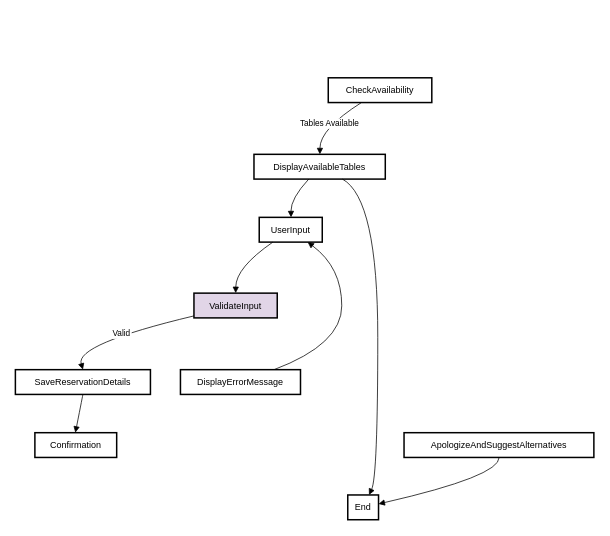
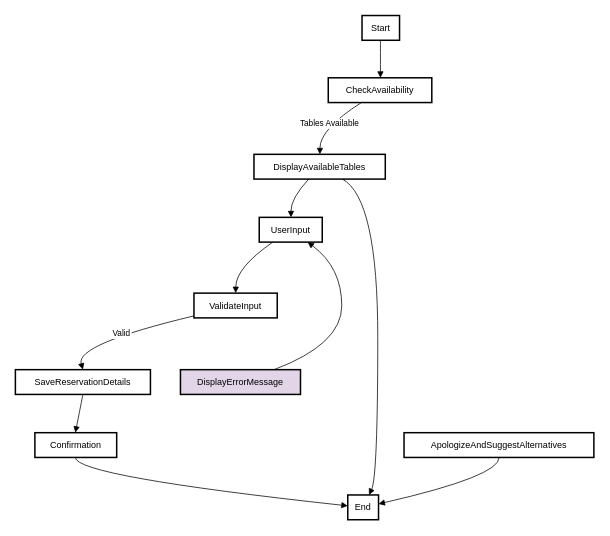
  <mxCell id="0" />
  <mxCell id="1" parent="0" />
+ <mxCell id="2" value="Start" style="whiteSpace=wrap;strokeWidth=2;" vertex="1" parent="1"><mxGeometry x="482" y="20" width="50" height="33" as="geometry" /></mxCell>
  <mxCell id="3" value="CheckAvailability" style="whiteSpace=wrap;strokeWidth=2;" vertex="1" parent="1"><mxGeometry x="437" y="103" width="138" height="33" as="geometry" /></mxCell>
  <mxCell id="4" value="DisplayAvailableTables" style="whiteSpace=wrap;strokeWidth=2;" vertex="1" parent="1"><mxGeometry x="338" y="205" width="175" height="33" as="geometry" /></mxCell>
  <mxCell id="5" value="ApologizeAndSuggestAlternatives" style="whiteSpace=wrap;strokeWidth=2;" vertex="1" parent="1"><mxGeometry x="538" y="576" width="253" height="33" as="geometry" /></mxCell>
  <mxCell id="6" value="UserInput" style="whiteSpace=wrap;strokeWidth=2;" vertex="1" parent="1"><mxGeometry x="345" y="289" width="84" height="33" as="geometry" /></mxCell>
- <mxCell id="7" value="ValidateInput" style="whiteSpace=wrap;strokeWidth=2;fillColor=#e1d5e7;" vertex="1" parent="1"><mxGeometry x="258" y="390" width="111" height="33" as="geometry" /></mxCell>
+ <mxCell id="7" value="ValidateInput" style="whiteSpace=wrap;strokeWidth=2;" vertex="1" parent="1"><mxGeometry x="258" y="390" width="111" height="33" as="geometry" /></mxCell>
  <mxCell id="8" value="SaveReservationDetails" style="whiteSpace=wrap;strokeWidth=2;" vertex="1" parent="1"><mxGeometry x="20" y="492" width="180" height="33" as="geometry" /></mxCell>
- <mxCell id="9" value="DisplayErrorMessage" style="whiteSpace=wrap;strokeWidth=2;" vertex="1" parent="1"><mxGeometry x="240" y="492" width="160" height="33" as="geometry" /></mxCell>
+ <mxCell id="9" value="DisplayErrorMessage" style="whiteSpace=wrap;strokeWidth=2;fillColor=#e1d5e7;" vertex="1" parent="1"><mxGeometry x="240" y="492" width="160" height="33" as="geometry" /></mxCell>
  <mxCell id="10" value="Confirmation" style="whiteSpace=wrap;strokeWidth=2;" vertex="1" parent="1"><mxGeometry x="46" y="576" width="109" height="33" as="geometry" /></mxCell>
  <mxCell id="11" value="End" style="whiteSpace=wrap;strokeWidth=2;" vertex="1" parent="1"><mxGeometry x="463" y="659" width="41" height="33" as="geometry" /></mxCell>
+ <mxCell id="12" value="" style="curved=1;startArrow=none;endArrow=block;exitX=0.491;exitY=1.012;entryX=0.504;entryY=0.012;rounded=0;" edge="1" parent="1" source="2" target="3"><mxGeometry relative="1" as="geometry"><Array as="points" /></mxGeometry></mxCell>
  <mxCell id="13" value="Tables Available" style="curved=1;startArrow=none;endArrow=block;exitX=0.312;exitY=1.024;entryX=0.502;entryY=0.006;rounded=0;" edge="1" parent="1" source="3" target="4"><mxGeometry relative="1" as="geometry"><Array as="points"><mxPoint x="426" y="171" /></Array></mxGeometry></mxCell>
  <mxCell id="14" value="" style="curved=1;startArrow=none;endArrow=block;exitX=0.414;exitY=1.018;entryX=0.505;entryY=-0.012;rounded=0;" edge="1" parent="1" source="4" target="6"><mxGeometry relative="1" as="geometry"><Array as="points"><mxPoint x="387" y="264" /></Array></mxGeometry></mxCell>
  <mxCell id="15" value="" style="curved=1;startArrow=none;endArrow=block;exitX=0.216;exitY=1.0;entryX=0.501;entryY=0.012;rounded=0;" edge="1" parent="1" source="6" target="7"><mxGeometry relative="1" as="geometry"><Array as="points"><mxPoint x="314" y="356" /></Array></mxGeometry></mxCell>
  <mxCell id="16" value="Valid" style="curved=1;startArrow=none;endArrow=block;exitX=-0.001;exitY=0.92;entryX=0.5;entryY=0.006;rounded=0;" edge="1" parent="1" source="7" target="8"><mxGeometry relative="1" as="geometry"><Array as="points"><mxPoint x="100" y="458" /></Array></mxGeometry></mxCell>
  <mxCell id="17" value="" style="curved=1;startArrow=none;endArrow=block;exitX=0.5;exitY=1.018;entryX=0.495;entryY=-0.012;rounded=0;" edge="1" parent="1" source="8" target="10"><mxGeometry relative="1" as="geometry"><Array as="points" /></mxGeometry></mxCell>
  <mxCell id="18" value="" style="curved=1;startArrow=none;endArrow=block;exitX=0.776;exitY=0.006;entryX=0.768;entryY=1.0;rounded=0;" edge="1" parent="1" source="9" target="6"><mxGeometry relative="1" as="geometry"><Array as="points"><mxPoint x="455" y="458" /><mxPoint x="455" y="356" /></Array></mxGeometry></mxCell>
+ <mxCell id="19" value="" style="curved=1;startArrow=none;endArrow=block;exitX=0.495;exitY=1.0;entryX=-0.006;entryY=0.438;rounded=0;" edge="1" parent="1" source="10" target="11"><mxGeometry relative="1" as="geometry"><Array as="points"><mxPoint x="100" y="634" /></Array></mxGeometry></mxCell>
  <mxCell id="20" value="" style="curved=1;startArrow=none;endArrow=block;exitX=0.501;exitY=1.0;entryX=1.0;entryY=0.362;rounded=0;" edge="1" parent="1" source="5" target="11"><mxGeometry relative="1" as="geometry"><Array as="points"><mxPoint x="665" y="634" /></Array></mxGeometry></mxCell>
  <mxCell id="21" value="" style="curved=1;startArrow=none;endArrow=block;exitX=0.68;exitY=1.018;entryX=0.692;entryY=2.89e-7;rounded=0;" edge="1" parent="1" source="4" target="11"><mxGeometry relative="1" as="geometry"><Array as="points"><mxPoint x="503" y="264" /><mxPoint x="503" y="634" /></Array></mxGeometry></mxCell>
